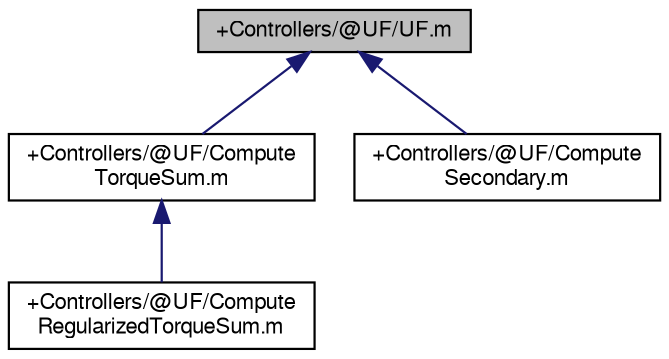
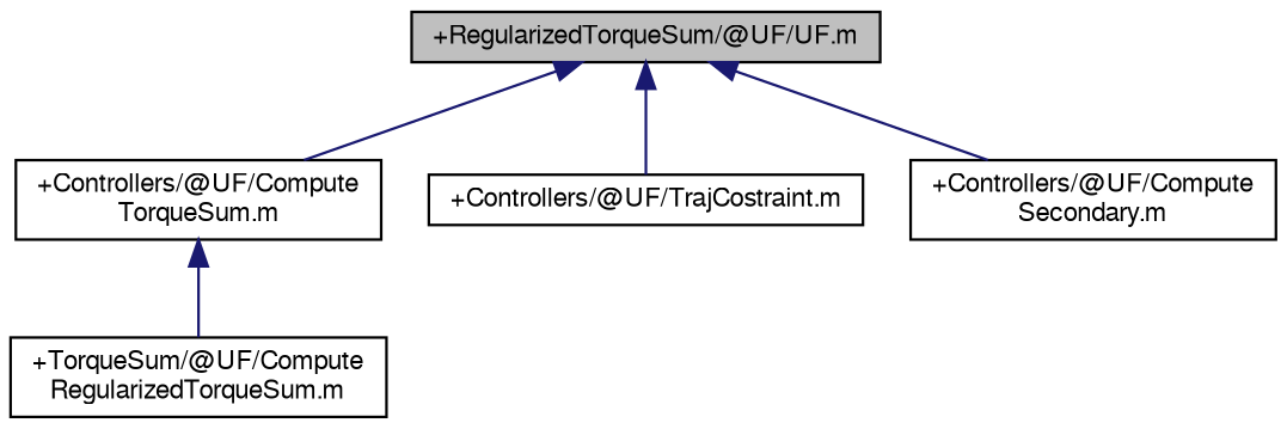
  digraph {
    node [color=black fontname=FreeSans fontsize=10 shape=record]
    edge [color=midnightblue dir=back fontname=FreeSans fontsize=10 labelfontname=FreeSans labelfontsize=10 style=solid]
-   n1 [fillcolor=grey75 fontcolor=black height=0.2 label="+Controllers/@UF/UF.m" style=filled width=0.4]
+   n1 [fillcolor=grey75 fontcolor=black height=0.2 label="+RegularizedTorqueSum/@UF/UF.m" style=filled width=0.4]
    n2 [height=0.2 label="+Controllers/@UF/Compute\lTorqueSum.m" width=0.4]
+   n3 [height=0.2 label="+Controllers/@UF/TrajCostraint.m" width=0.4]
    n4 [height=0.2 label="+Controllers/@UF/Compute\lSecondary.m" width=0.4]
-   n5 [height=0.2 label="+Controllers/@UF/Compute\lRegularizedTorqueSum.m" width=0.4]
+   n5 [height=0.2 label="+TorqueSum/@UF/Compute\lRegularizedTorqueSum.m" width=0.4]
    n1 -> n2
+   n1 -> n3
    n1 -> n4
    n2 -> n5
  }
